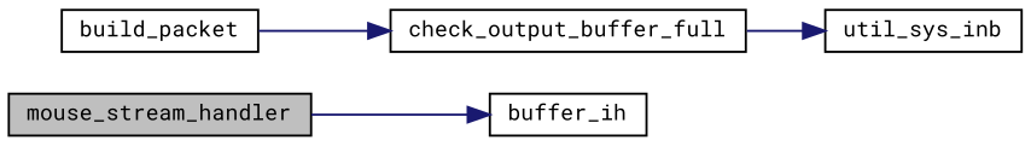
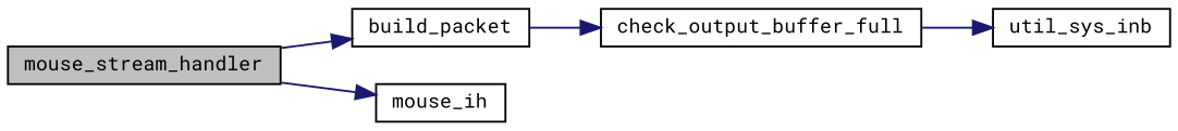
  digraph {
    fontname="Roboto Mono"
    rankdir=LR
    node [color=black fillcolor=white fontname="Roboto Mono" fontsize=10 shape=record style=filled]
    edge [color=midnightblue fontname="Roboto Mono" fontsize=10 labelfontname=Helvetica labelfontsize=10 style=solid]
    n1 [fillcolor=grey75 fontcolor=black height=0.2 label=mouse_stream_handler width=0.4]
    n2 [height=0.2 label=build_packet width=0.4]
-   n3 [height=0.2 label=buffer_ih width=0.4]
+   n3 [height=0.2 label=mouse_ih width=0.4]
    n4 [height=0.2 label=check_output_buffer_full width=0.4]
    n5 [height=0.2 label=util_sys_inb width=0.4]
+   n1 -> n2
    n1 -> n3
    n2 -> n4
    n4 -> n5
  }
